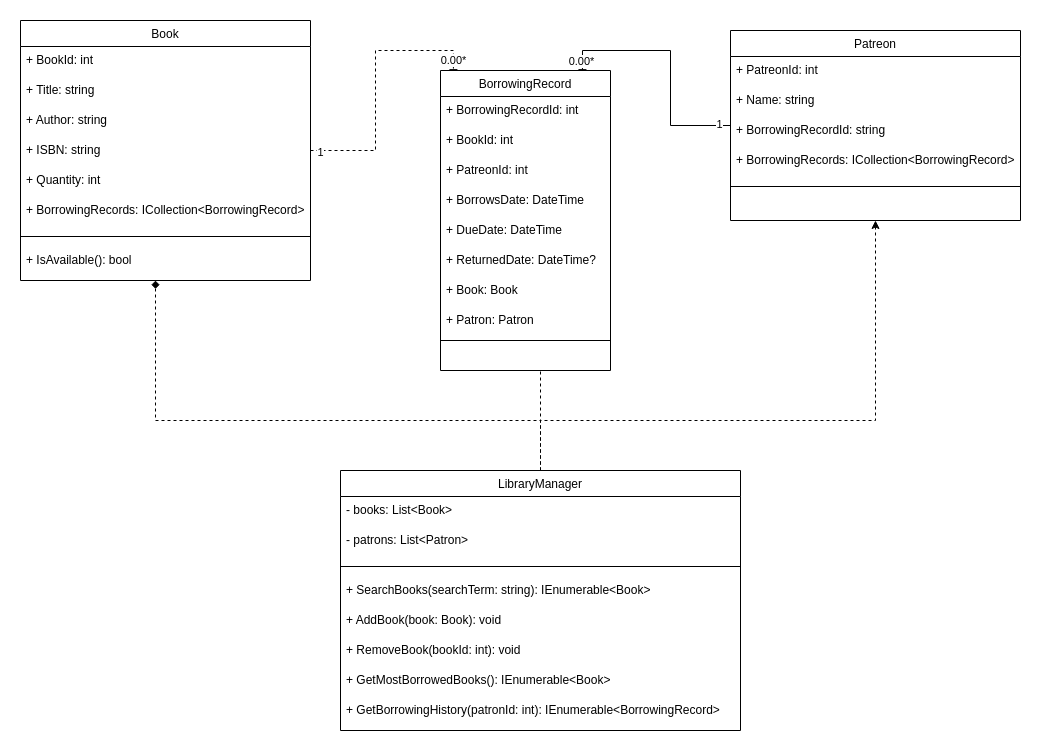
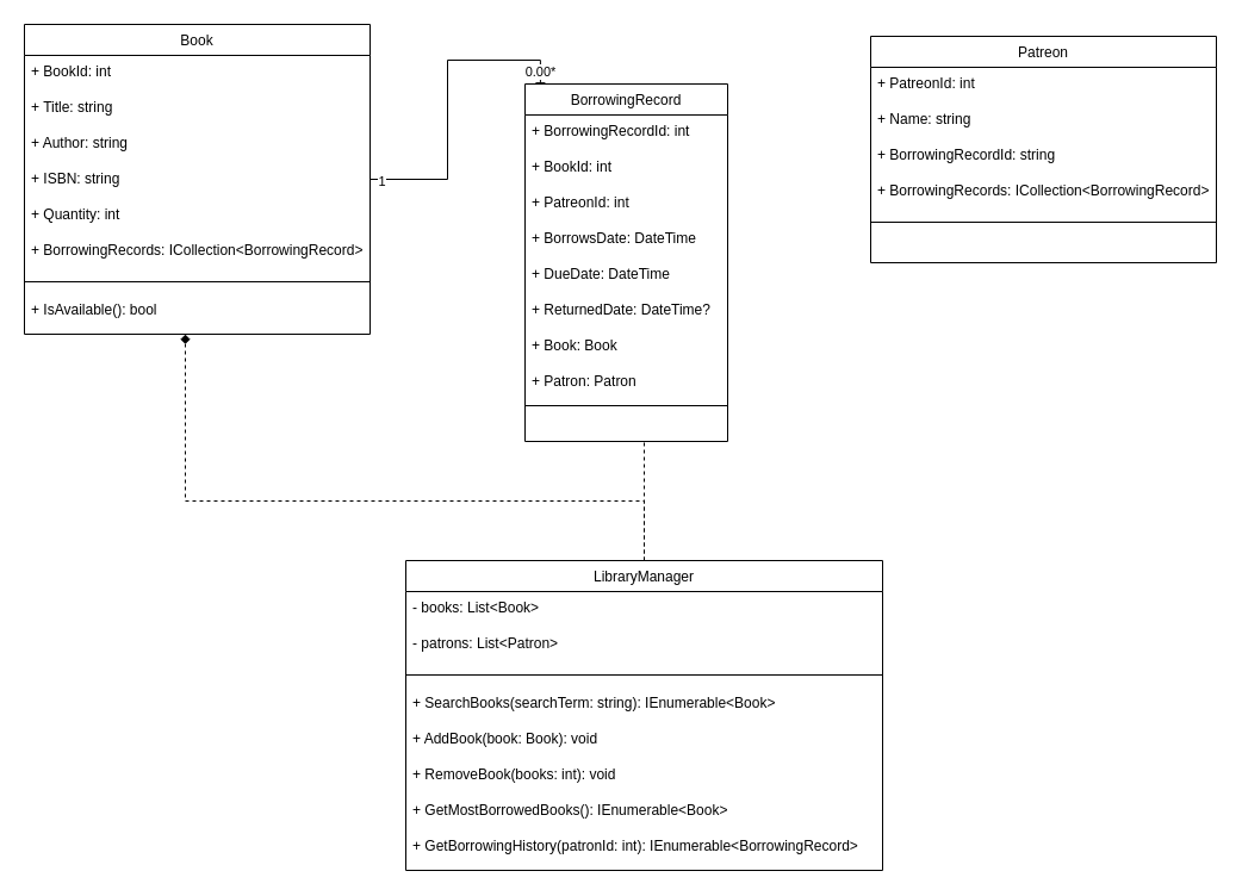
  <mxCell id="0" />
  <mxCell id="1" parent="0" />
  <mxCell id="2" value="BorrowingRecord" style="swimlane;fontStyle=0;align=center;verticalAlign=top;childLayout=stackLayout;horizontal=1;startSize=26;horizontalStack=0;resizeParent=1;resizeLast=0;collapsible=1;marginBottom=0;rounded=0;shadow=0;strokeWidth=1;" parent="1" vertex="1"><mxGeometry x="440" y="70" width="170" height="300" as="geometry"><mxRectangle x="-30" y="70" width="170" height="26" as="alternateBounds" /></mxGeometry></mxCell>
  <mxCell id="3" value="+ BorrowingRecordId: int" style="text;align=left;verticalAlign=top;spacingLeft=4;spacingRight=4;overflow=hidden;rotatable=0;points=[[0,0.5],[1,0.5]];portConstraint=eastwest;" vertex="1" parent="2"><mxGeometry y="26" width="170" height="30" as="geometry" /></mxCell>
  <mxCell id="4" value="+ BookId: int" style="text;align=left;verticalAlign=top;spacingLeft=4;spacingRight=4;overflow=hidden;rotatable=0;points=[[0,0.5],[1,0.5]];portConstraint=eastwest;" vertex="1" parent="2"><mxGeometry y="56" width="170" height="30" as="geometry" /></mxCell>
  <mxCell id="5" value="+ PatreonId: int" style="text;align=left;verticalAlign=top;spacingLeft=4;spacingRight=4;overflow=hidden;rotatable=0;points=[[0,0.5],[1,0.5]];portConstraint=eastwest;" vertex="1" parent="2"><mxGeometry y="86" width="170" height="30" as="geometry" /></mxCell>
  <mxCell id="6" value="+ BorrowsDate: DateTime" style="text;align=left;verticalAlign=top;spacingLeft=4;spacingRight=4;overflow=hidden;rotatable=0;points=[[0,0.5],[1,0.5]];portConstraint=eastwest;" vertex="1" parent="2"><mxGeometry y="116" width="170" height="30" as="geometry" /></mxCell>
  <mxCell id="7" value="+ DueDate: DateTime" style="text;align=left;verticalAlign=top;spacingLeft=4;spacingRight=4;overflow=hidden;rotatable=0;points=[[0,0.5],[1,0.5]];portConstraint=eastwest;" vertex="1" parent="2"><mxGeometry y="146" width="170" height="30" as="geometry" /></mxCell>
  <mxCell id="8" value="+ ReturnedDate: DateTime?" style="text;align=left;verticalAlign=top;spacingLeft=4;spacingRight=4;overflow=hidden;rotatable=0;points=[[0,0.5],[1,0.5]];portConstraint=eastwest;" vertex="1" parent="2"><mxGeometry y="176" width="170" height="30" as="geometry" /></mxCell>
  <mxCell id="9" value="+ Book: Book" style="text;align=left;verticalAlign=top;spacingLeft=4;spacingRight=4;overflow=hidden;rotatable=0;points=[[0,0.5],[1,0.5]];portConstraint=eastwest;" vertex="1" parent="2"><mxGeometry y="206" width="170" height="30" as="geometry" /></mxCell>
  <mxCell id="10" value="+ Patron: Patron" style="text;align=left;verticalAlign=top;spacingLeft=4;spacingRight=4;overflow=hidden;rotatable=0;points=[[0,0.5],[1,0.5]];portConstraint=eastwest;" vertex="1" parent="2"><mxGeometry y="236" width="170" height="24" as="geometry" /></mxCell>
  <mxCell id="11" value="" style="line;html=1;strokeWidth=1;align=left;verticalAlign=middle;spacingTop=-1;spacingLeft=3;spacingRight=3;rotatable=0;labelPosition=right;points=[];portConstraint=eastwest;" parent="2" vertex="1"><mxGeometry y="260" width="170" height="20" as="geometry" /></mxCell>
  <mxCell id="12" value="Patreon" style="swimlane;fontStyle=0;align=center;verticalAlign=top;childLayout=stackLayout;horizontal=1;startSize=26;horizontalStack=0;resizeParent=1;resizeLast=0;collapsible=1;marginBottom=0;rounded=0;shadow=0;strokeWidth=1;" vertex="1" parent="1"><mxGeometry x="730" y="30" width="290" height="190" as="geometry"><mxRectangle x="340" y="380" width="170" height="26" as="alternateBounds" /></mxGeometry></mxCell>
  <mxCell id="13" value="+ PatreonId: int" style="text;align=left;verticalAlign=top;spacingLeft=4;spacingRight=4;overflow=hidden;rotatable=0;points=[[0,0.5],[1,0.5]];portConstraint=eastwest;" vertex="1" parent="12"><mxGeometry y="26" width="290" height="30" as="geometry" /></mxCell>
  <mxCell id="14" value="+ Name: string" style="text;align=left;verticalAlign=top;spacingLeft=4;spacingRight=4;overflow=hidden;rotatable=0;points=[[0,0.5],[1,0.5]];portConstraint=eastwest;" vertex="1" parent="12"><mxGeometry y="56" width="290" height="30" as="geometry" /></mxCell>
  <mxCell id="15" value="+ BorrowingRecordId: string" style="text;align=left;verticalAlign=top;spacingLeft=4;spacingRight=4;overflow=hidden;rotatable=0;points=[[0,0.5],[1,0.5]];portConstraint=eastwest;" vertex="1" parent="12"><mxGeometry y="86" width="290" height="30" as="geometry" /></mxCell>
  <mxCell id="16" value="+ BorrowingRecords: ICollection&lt;BorrowingRecord&gt; " style="text;align=left;verticalAlign=top;spacingLeft=4;spacingRight=4;overflow=hidden;rotatable=0;points=[[0,0.5],[1,0.5]];portConstraint=eastwest;" vertex="1" parent="12"><mxGeometry y="116" width="290" height="30" as="geometry" /></mxCell>
  <mxCell id="17" value="" style="line;html=1;strokeWidth=1;align=left;verticalAlign=middle;spacingTop=-1;spacingLeft=3;spacingRight=3;rotatable=0;labelPosition=right;points=[];portConstraint=eastwest;" vertex="1" parent="12"><mxGeometry y="146" width="290" height="20" as="geometry" /></mxCell>
  <mxCell id="18" value="Book" style="swimlane;fontStyle=0;align=center;verticalAlign=top;childLayout=stackLayout;horizontal=1;startSize=26;horizontalStack=0;resizeParent=1;resizeLast=0;collapsible=1;marginBottom=0;rounded=0;shadow=0;strokeWidth=1;" vertex="1" parent="1"><mxGeometry x="20" y="20" width="290" height="260" as="geometry"><mxRectangle x="340" y="380" width="170" height="26" as="alternateBounds" /></mxGeometry></mxCell>
  <mxCell id="19" value="+ BookId: int" style="text;align=left;verticalAlign=top;spacingLeft=4;spacingRight=4;overflow=hidden;rotatable=0;points=[[0,0.5],[1,0.5]];portConstraint=eastwest;" vertex="1" parent="18"><mxGeometry y="26" width="290" height="30" as="geometry" /></mxCell>
  <mxCell id="20" value="+ Title: string" style="text;align=left;verticalAlign=top;spacingLeft=4;spacingRight=4;overflow=hidden;rotatable=0;points=[[0,0.5],[1,0.5]];portConstraint=eastwest;" vertex="1" parent="18"><mxGeometry y="56" width="290" height="30" as="geometry" /></mxCell>
  <mxCell id="21" value="+ Author: string" style="text;align=left;verticalAlign=top;spacingLeft=4;spacingRight=4;overflow=hidden;rotatable=0;points=[[0,0.5],[1,0.5]];portConstraint=eastwest;" vertex="1" parent="18"><mxGeometry y="86" width="290" height="30" as="geometry" /></mxCell>
  <mxCell id="22" value="+ ISBN: string" style="text;align=left;verticalAlign=top;spacingLeft=4;spacingRight=4;overflow=hidden;rotatable=0;points=[[0,0.5],[1,0.5]];portConstraint=eastwest;" vertex="1" parent="18"><mxGeometry y="116" width="290" height="30" as="geometry" /></mxCell>
  <mxCell id="23" value="+ Quantity: int" style="text;align=left;verticalAlign=top;spacingLeft=4;spacingRight=4;overflow=hidden;rotatable=0;points=[[0,0.5],[1,0.5]];portConstraint=eastwest;" vertex="1" parent="18"><mxGeometry y="146" width="290" height="30" as="geometry" /></mxCell>
  <mxCell id="24" value="+ BorrowingRecords: ICollection&lt;BorrowingRecord&gt;" style="text;align=left;verticalAlign=top;spacingLeft=4;spacingRight=4;overflow=hidden;rotatable=0;points=[[0,0.5],[1,0.5]];portConstraint=eastwest;" vertex="1" parent="18"><mxGeometry y="176" width="290" height="30" as="geometry" /></mxCell>
  <mxCell id="25" value="" style="line;html=1;strokeWidth=1;align=left;verticalAlign=middle;spacingTop=-1;spacingLeft=3;spacingRight=3;rotatable=0;labelPosition=right;points=[];portConstraint=eastwest;" vertex="1" parent="18"><mxGeometry y="206" width="290" height="20" as="geometry" /></mxCell>
  <mxCell id="26" value="+ IsAvailable(): bool" style="text;align=left;verticalAlign=top;spacingLeft=4;spacingRight=4;overflow=hidden;rotatable=0;points=[[0,0.5],[1,0.5]];portConstraint=eastwest;" vertex="1" parent="18"><mxGeometry y="226" width="290" height="34" as="geometry" /></mxCell>
- <mxCell id="27" style="edgeStyle=orthogonalEdgeStyle;rounded=0;orthogonalLoop=1;jettySize=auto;html=1;exitX=0.5;exitY=0;exitDx=0;exitDy=0;dashed=1;" edge="1" parent="1" source="30" target="12"><mxGeometry relative="1" as="geometry"><Array as="points"><mxPoint x="540" y="420" /><mxPoint x="875" y="420" /></Array></mxGeometry></mxCell>
  <mxCell id="28" style="edgeStyle=orthogonalEdgeStyle;rounded=0;orthogonalLoop=1;jettySize=auto;html=1;dashed=1;endArrow=none;" edge="1" parent="1" source="30" target="2"><mxGeometry relative="1" as="geometry"><Array as="points"><mxPoint x="540" y="500" /><mxPoint x="540" y="500" /></Array></mxGeometry></mxCell>
  <mxCell id="29" style="edgeStyle=orthogonalEdgeStyle;rounded=0;orthogonalLoop=1;jettySize=auto;html=1;dashed=1;endArrow=diamond;" edge="1" parent="1" source="30" target="18"><mxGeometry relative="1" as="geometry"><Array as="points"><mxPoint x="540" y="420" /><mxPoint x="155" y="420" /></Array></mxGeometry></mxCell>
  <mxCell id="30" value="LibraryManager" style="swimlane;fontStyle=0;align=center;verticalAlign=top;childLayout=stackLayout;horizontal=1;startSize=26;horizontalStack=0;resizeParent=1;resizeLast=0;collapsible=1;marginBottom=0;rounded=0;shadow=0;strokeWidth=1;" vertex="1" parent="1"><mxGeometry x="340" y="470" width="400" height="260" as="geometry"><mxRectangle x="340" y="380" width="170" height="26" as="alternateBounds" /></mxGeometry></mxCell>
  <mxCell id="31" value="- books: List&lt;Book&gt;" style="text;align=left;verticalAlign=top;spacingLeft=4;spacingRight=4;overflow=hidden;rotatable=0;points=[[0,0.5],[1,0.5]];portConstraint=eastwest;" vertex="1" parent="30"><mxGeometry y="26" width="400" height="30" as="geometry" /></mxCell>
  <mxCell id="32" value="- patrons: List&lt;Patron&gt;    &#10;" style="text;align=left;verticalAlign=top;spacingLeft=4;spacingRight=4;overflow=hidden;rotatable=0;points=[[0,0.5],[1,0.5]];portConstraint=eastwest;" vertex="1" parent="30"><mxGeometry y="56" width="400" height="30" as="geometry" /></mxCell>
  <mxCell id="33" value="" style="line;html=1;strokeWidth=1;align=left;verticalAlign=middle;spacingTop=-1;spacingLeft=3;spacingRight=3;rotatable=0;labelPosition=right;points=[];portConstraint=eastwest;" vertex="1" parent="30"><mxGeometry y="86" width="400" height="20" as="geometry" /></mxCell>
  <mxCell id="34" value="+ SearchBooks(searchTerm: string): IEnumerable&lt;Book&gt;" style="text;align=left;verticalAlign=top;spacingLeft=4;spacingRight=4;overflow=hidden;rotatable=0;points=[[0,0.5],[1,0.5]];portConstraint=eastwest;" vertex="1" parent="30"><mxGeometry y="106" width="400" height="30" as="geometry" /></mxCell>
  <mxCell id="35" value="+ AddBook(book: Book): void" style="text;align=left;verticalAlign=top;spacingLeft=4;spacingRight=4;overflow=hidden;rotatable=0;points=[[0,0.5],[1,0.5]];portConstraint=eastwest;" vertex="1" parent="30"><mxGeometry y="136" width="400" height="30" as="geometry" /></mxCell>
- <mxCell id="36" value="+ RemoveBook(bookId: int): void" style="text;align=left;verticalAlign=top;spacingLeft=4;spacingRight=4;overflow=hidden;rotatable=0;points=[[0,0.5],[1,0.5]];portConstraint=eastwest;" vertex="1" parent="30"><mxGeometry y="166" width="400" height="30" as="geometry" /></mxCell>
+ <mxCell id="36" value="+ RemoveBook(books: int): void" style="text;align=left;verticalAlign=top;spacingLeft=4;spacingRight=4;overflow=hidden;rotatable=0;points=[[0,0.5],[1,0.5]];portConstraint=eastwest;" vertex="1" parent="30"><mxGeometry y="166" width="400" height="30" as="geometry" /></mxCell>
  <mxCell id="37" value="+ GetMostBorrowedBooks(): IEnumerable&lt;Book&gt; " style="text;align=left;verticalAlign=top;spacingLeft=4;spacingRight=4;overflow=hidden;rotatable=0;points=[[0,0.5],[1,0.5]];portConstraint=eastwest;" vertex="1" parent="30"><mxGeometry y="196" width="400" height="30" as="geometry" /></mxCell>
  <mxCell id="38" value="+ GetBorrowingHistory(patronId: int): IEnumerable&lt;BorrowingRecord&gt;" style="text;align=left;verticalAlign=top;spacingLeft=4;spacingRight=4;overflow=hidden;rotatable=0;points=[[0,0.5],[1,0.5]];portConstraint=eastwest;" vertex="1" parent="30"><mxGeometry y="226" width="400" height="30" as="geometry" /></mxCell>
- <mxCell id="39" style="rounded=0;orthogonalLoop=1;jettySize=auto;html=1;entryX=0.076;entryY=-0.003;entryDx=0;entryDy=0;entryPerimeter=0;endArrow=baseDash;endFill=0;strokeWidth=1;shadow=0;strokeColor=default;edgeStyle=orthogonalEdgeStyle;dashed=1;" edge="1" parent="1" source="18" target="2"><mxGeometry relative="1" as="geometry" /></mxCell>
+ <mxCell id="39" style="rounded=0;orthogonalLoop=1;jettySize=auto;html=1;entryX=0.076;entryY=-0.003;entryDx=0;entryDy=0;entryPerimeter=0;endArrow=baseDash;endFill=0;strokeWidth=1;shadow=0;strokeColor=default;edgeStyle=orthogonalEdgeStyle;" edge="1" parent="1" source="18" target="2"><mxGeometry relative="1" as="geometry" /></mxCell>
  <mxCell id="40" value="0.00*" style="edgeLabel;html=1;align=center;verticalAlign=middle;resizable=0;points=[];" vertex="1" connectable="0" parent="39"><mxGeometry x="0.921" relative="1" as="geometry"><mxPoint as="offset" /></mxGeometry></mxCell>
  <mxCell id="41" value="1" style="edgeLabel;html=1;align=center;verticalAlign=middle;resizable=0;points=[];" vertex="1" connectable="0" parent="39"><mxGeometry x="-0.934" y="-1" relative="1" as="geometry"><mxPoint as="offset" /></mxGeometry></mxCell>
- <mxCell id="42" style="edgeStyle=orthogonalEdgeStyle;rounded=0;orthogonalLoop=1;jettySize=auto;html=1;entryX=0.835;entryY=-0.003;entryDx=0;entryDy=0;entryPerimeter=0;endArrow=baseDash;endFill=0;" edge="1" parent="1" source="12" target="2"><mxGeometry relative="1" as="geometry" /></mxCell>
- <mxCell id="43" value="1" style="edgeLabel;html=1;align=center;verticalAlign=middle;resizable=0;points=[];" vertex="1" connectable="0" parent="42"><mxGeometry x="-0.901" y="-2" relative="1" as="geometry"><mxPoint as="offset" /></mxGeometry></mxCell>
- <mxCell id="44" value="0.00*" style="edgeLabel;html=1;align=center;verticalAlign=middle;resizable=0;points=[];" vertex="1" connectable="0" parent="42"><mxGeometry x="0.936" y="-1" relative="1" as="geometry"><mxPoint as="offset" /></mxGeometry></mxCell>
